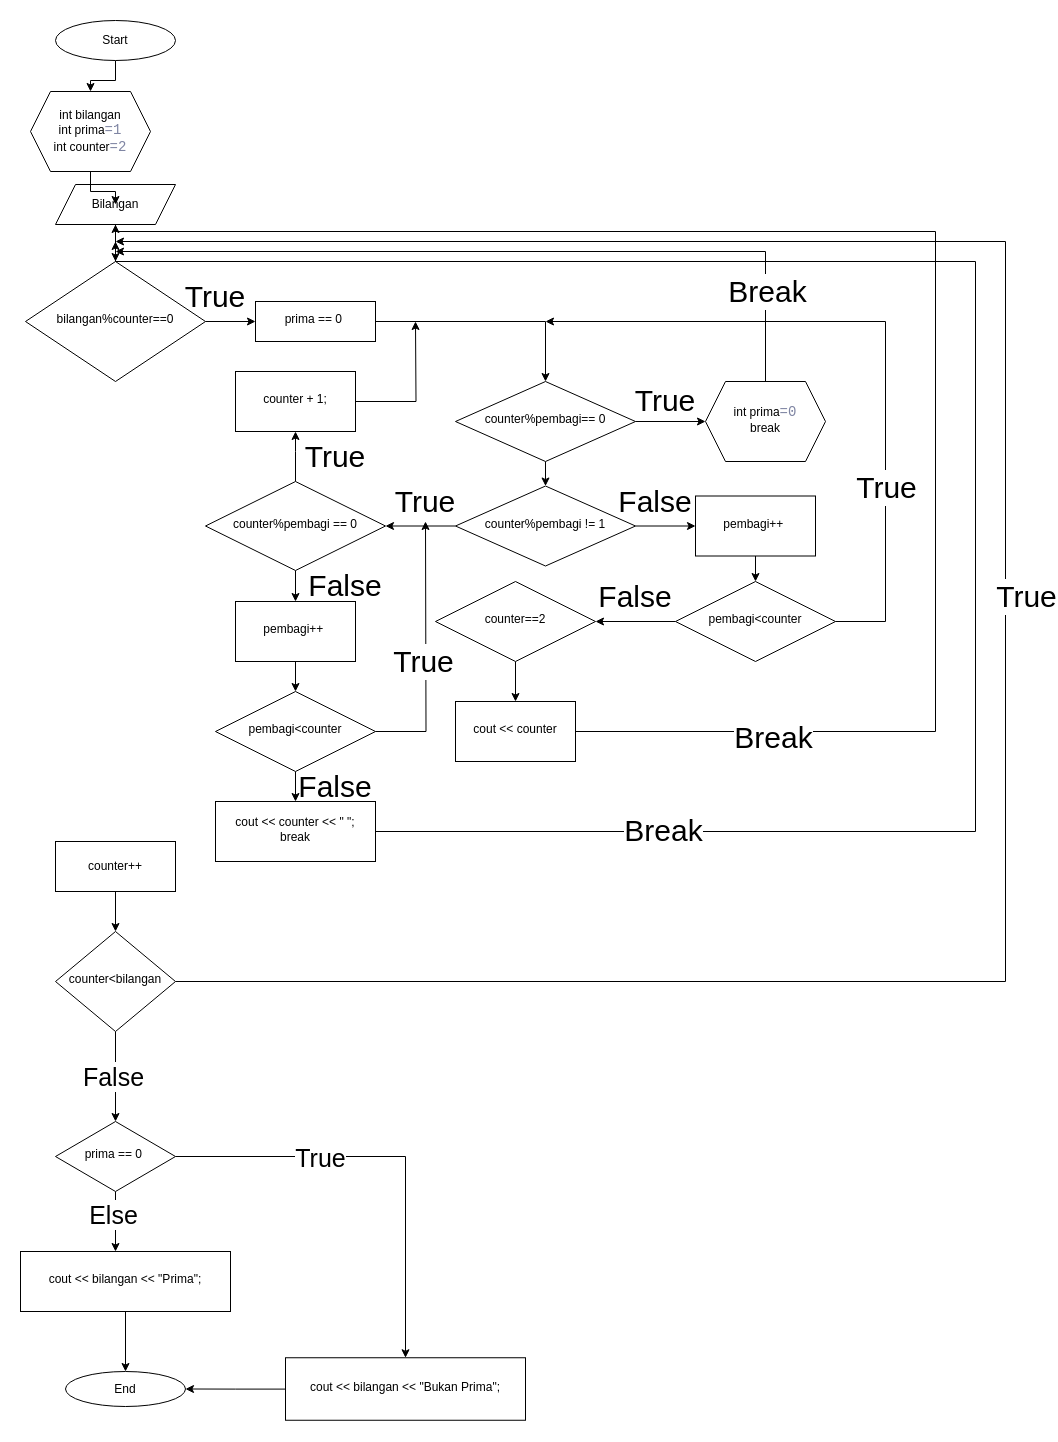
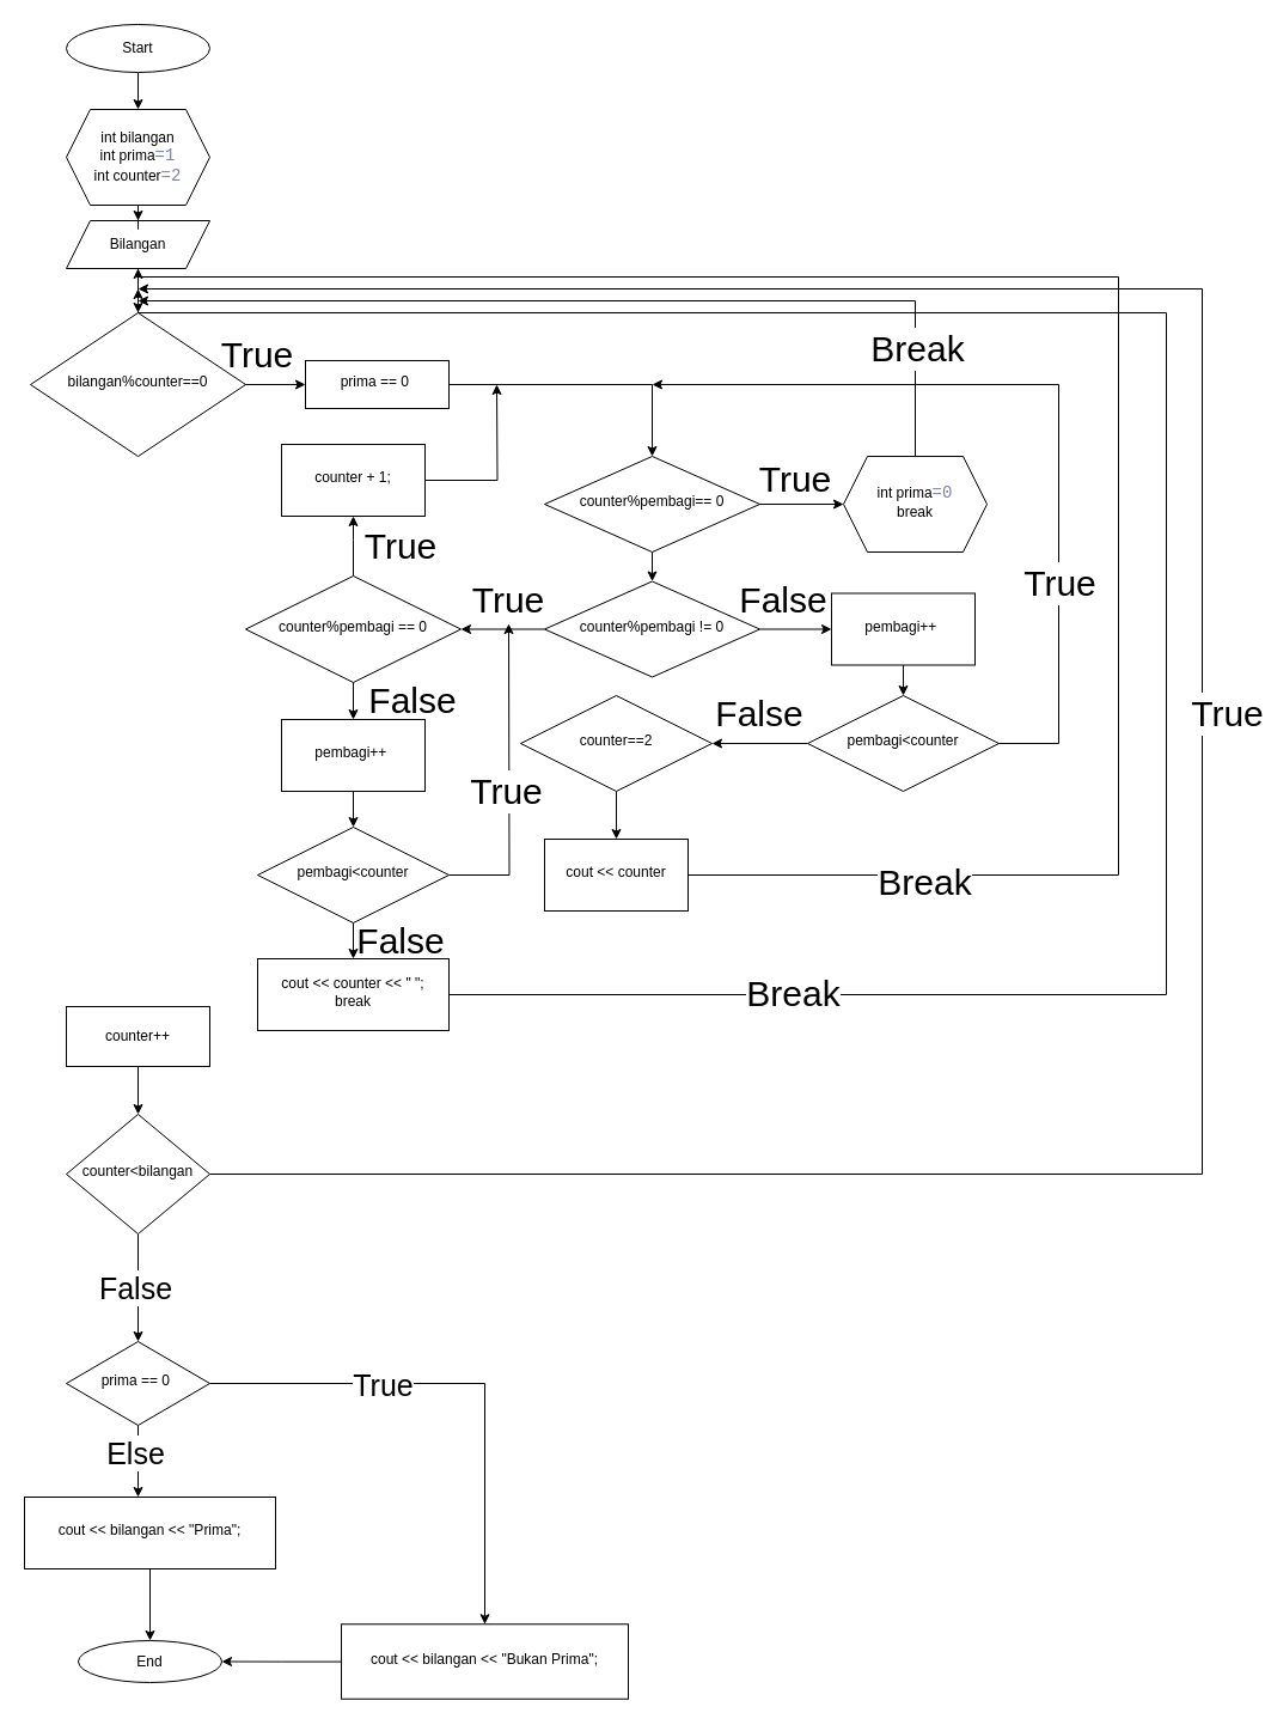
  <mxCell id="0" />
  <mxCell id="1" parent="0" />
  <mxCell id="2" value="" style="edgeStyle=orthogonalEdgeStyle;rounded=0;orthogonalLoop=1;jettySize=auto;html=1;" edge="1" parent="1" source="3" target="8"><mxGeometry relative="1" as="geometry" /></mxCell>
  <mxCell id="3" value="Start" style="ellipse;whiteSpace=wrap;html=1;" vertex="1" parent="1"><mxGeometry x="55" y="20" width="120" height="40" as="geometry" /></mxCell>
  <mxCell id="4" value="End" style="ellipse;whiteSpace=wrap;html=1;" vertex="1" parent="1"><mxGeometry x="65" y="1371" width="120" height="35" as="geometry" /></mxCell>
  <mxCell id="5" value="" style="edgeStyle=orthogonalEdgeStyle;rounded=0;orthogonalLoop=1;jettySize=auto;html=1;" edge="1" parent="1" source="6" target="10"><mxGeometry relative="1" as="geometry" /></mxCell>
  <mxCell id="6" value="Bilangan" style="shape=parallelogram;perimeter=parallelogramPerimeter;whiteSpace=wrap;html=1;fixedSize=1;" vertex="1" parent="1"><mxGeometry x="55" y="184" width="120" height="40" as="geometry" /></mxCell>
  <mxCell id="7" value="" style="edgeStyle=orthogonalEdgeStyle;rounded=0;orthogonalLoop=1;jettySize=auto;html=1;" edge="1" parent="1" source="8" target="6"><mxGeometry relative="1" as="geometry" /></mxCell>
- <mxCell id="8" value="int bilangan&lt;br&gt;int prima&lt;span style=&quot;font-family: Consolas, &amp;quot;Courier New&amp;quot;, monospace; font-size: 14px; color: rgb(127, 133, 163);&quot;&gt;=1&lt;br&gt;&lt;/span&gt;int counter&lt;span style=&quot;font-family: Consolas, &amp;quot;Courier New&amp;quot;, monospace; font-size: 14px; color: rgb(127, 133, 163);&quot;&gt;=2&lt;/span&gt;&lt;span style=&quot;font-family: Consolas, &amp;quot;Courier New&amp;quot;, monospace; font-size: 14px;&quot;&gt;&lt;font color=&quot;#ff7f11&quot;&gt;&lt;br&gt;&lt;/font&gt;&lt;/span&gt;" style="shape=hexagon;perimeter=hexagonPerimeter2;whiteSpace=wrap;html=1;fixedSize=1;" vertex="1" parent="1"><mxGeometry x="30" y="91" width="120" height="80" as="geometry" /></mxCell>
+ <mxCell id="8" value="int bilangan&lt;br&gt;int prima&lt;span style=&quot;font-family: Consolas, &amp;quot;Courier New&amp;quot;, monospace; font-size: 14px; color: rgb(127, 133, 163);&quot;&gt;=1&lt;br&gt;&lt;/span&gt;int counter&lt;span style=&quot;font-family: Consolas, &amp;quot;Courier New&amp;quot;, monospace; font-size: 14px; color: rgb(127, 133, 163);&quot;&gt;=2&lt;/span&gt;&lt;span style=&quot;font-family: Consolas, &amp;quot;Courier New&amp;quot;, monospace; font-size: 14px;&quot;&gt;&lt;font color=&quot;#ff7f11&quot;&gt;&lt;br&gt;&lt;/font&gt;&lt;/span&gt;" style="shape=hexagon;perimeter=hexagonPerimeter2;whiteSpace=wrap;html=1;fixedSize=1;" vertex="1" parent="1"><mxGeometry x="55" y="91" width="120" height="80" as="geometry" /></mxCell>
  <mxCell id="9" value="" style="edgeStyle=orthogonalEdgeStyle;rounded=0;orthogonalLoop=1;jettySize=auto;html=1;fontSize=25;" edge="1" parent="1" source="10" target="20"><mxGeometry relative="1" as="geometry" /></mxCell>
  <mxCell id="10" value="bilangan%counter==0" style="rhombus;whiteSpace=wrap;html=1;shadow=0;fontFamily=Helvetica;fontSize=12;align=center;strokeWidth=1;spacing=6;spacingTop=-4;" vertex="1" parent="1"><mxGeometry x="25" y="261" width="180" height="120" as="geometry" /></mxCell>
  <mxCell id="11" value="" style="edgeStyle=orthogonalEdgeStyle;rounded=0;orthogonalLoop=1;jettySize=auto;html=1;fontSize=100;" edge="1" parent="1" source="16"><mxGeometry relative="1" as="geometry"><Array as="points"><mxPoint x="1005" y="981" /><mxPoint x="1005" y="241" /></Array><mxPoint x="115" y="241" as="targetPoint" /></mxGeometry></mxCell>
  <mxCell id="12" value="&lt;span style=&quot;color: rgba(0, 0, 0, 0); font-family: monospace; font-size: 0px; text-align: start; background-color: rgb(248, 249, 250);&quot;&gt;%3CmxGraphModel%3E%3Croot%3E%3CmxCell%20id%3D%220%22%2F%3E%3CmxCell%20id%3D%221%22%20parent%3D%220%22%2F%3E%3CmxCell%20id%3D%222%22%20value%3D%22True%22%20style%3D%22edgeLabel%3Bhtml%3D1%3Balign%3Dcenter%3BverticalAlign%3Dmiddle%3Bresizable%3D0%3Bpoints%3D%5B%5D%3BfontSize%3D30%3B%22%20vertex%3D%221%22%20connectable%3D%220%22%20parent%3D%221%22%3E%3CmxGeometry%20x%3D%22597.044%22%20y%3D%22648.401%22%20as%3D%22geometry%22%2F%3E%3C%2FmxCell%3E%3C%2Froot%3E%3C%2FmxGraphModel%3ETrue&lt;/span&gt;" style="edgeLabel;html=1;align=center;verticalAlign=middle;resizable=0;points=[];fontSize=30;" vertex="1" connectable="0" parent="11"><mxGeometry x="-0.7" y="1" relative="1" as="geometry"><mxPoint as="offset" /></mxGeometry></mxCell>
  <mxCell id="13" value="True" style="edgeLabel;html=1;align=center;verticalAlign=middle;resizable=0;points=[];fontSize=30;" vertex="1" connectable="0" parent="11"><mxGeometry x="-0.704" y="5" relative="1" as="geometry"><mxPoint x="486" y="-381" as="offset" /></mxGeometry></mxCell>
  <mxCell id="14" value="" style="edgeStyle=orthogonalEdgeStyle;rounded=0;orthogonalLoop=1;jettySize=auto;html=1;fontSize=25;" edge="1" parent="1" source="16" target="29"><mxGeometry relative="1" as="geometry" /></mxCell>
  <mxCell id="15" value="False" style="edgeLabel;html=1;align=center;verticalAlign=middle;resizable=0;points=[];fontSize=25;" vertex="1" connectable="0" parent="14"><mxGeometry x="-0.333" y="-3" relative="1" as="geometry"><mxPoint y="14" as="offset" /></mxGeometry></mxCell>
  <mxCell id="16" value="counter&amp;lt;bilangan" style="rhombus;whiteSpace=wrap;html=1;shadow=0;fontFamily=Helvetica;fontSize=12;align=center;strokeWidth=1;spacing=6;spacingTop=-4;" vertex="1" parent="1"><mxGeometry x="55" y="931" width="120" height="100" as="geometry" /></mxCell>
  <mxCell id="17" value="" style="edgeStyle=orthogonalEdgeStyle;rounded=0;orthogonalLoop=1;jettySize=auto;html=1;" edge="1" parent="1" source="18" target="16"><mxGeometry relative="1" as="geometry" /></mxCell>
  <mxCell id="18" value="counter++" style="rounded=0;whiteSpace=wrap;html=1;" vertex="1" parent="1"><mxGeometry x="55" y="841" width="120" height="50" as="geometry" /></mxCell>
  <mxCell id="19" value="" style="edgeStyle=orthogonalEdgeStyle;rounded=0;orthogonalLoop=1;jettySize=auto;html=1;" edge="1" parent="1" source="20" target="32"><mxGeometry relative="1" as="geometry" /></mxCell>
  <mxCell id="20" value="prima == 0&amp;nbsp;" style="whiteSpace=wrap;html=1;shadow=0;strokeWidth=1;spacing=6;spacingTop=-4;" vertex="1" parent="1"><mxGeometry x="255" y="301" width="120" height="40" as="geometry" /></mxCell>
  <mxCell id="21" value="" style="edgeStyle=orthogonalEdgeStyle;rounded=0;orthogonalLoop=1;jettySize=auto;html=1;fontSize=25;" edge="1" parent="1" source="29" target="26"><mxGeometry relative="1" as="geometry"><Array as="points"><mxPoint x="405" y="1156" /></Array></mxGeometry></mxCell>
  <mxCell id="22" value="True" style="edgeLabel;html=1;align=center;verticalAlign=middle;resizable=0;points=[];fontSize=25;" vertex="1" connectable="0" parent="21"><mxGeometry x="-0.415" y="3" relative="1" as="geometry"><mxPoint x="18" y="3" as="offset" /></mxGeometry></mxCell>
  <mxCell id="23" value="" style="edgeStyle=orthogonalEdgeStyle;rounded=0;orthogonalLoop=1;jettySize=auto;html=1;fontSize=25;" edge="1" parent="1" source="29" target="28"><mxGeometry relative="1" as="geometry"><Array as="points"><mxPoint x="115" y="1271" /><mxPoint x="115" y="1271" /></Array></mxGeometry></mxCell>
  <mxCell id="24" value="Else" style="edgeLabel;html=1;align=center;verticalAlign=middle;resizable=0;points=[];fontSize=25;" vertex="1" connectable="0" parent="23"><mxGeometry x="-0.273" y="-3" relative="1" as="geometry"><mxPoint as="offset" /></mxGeometry></mxCell>
  <mxCell id="25" value="" style="edgeStyle=orthogonalEdgeStyle;rounded=0;orthogonalLoop=1;jettySize=auto;html=1;" edge="1" parent="1" source="26" target="4"><mxGeometry relative="1" as="geometry" /></mxCell>
  <mxCell id="26" value="cout &amp;lt;&amp;lt; bilangan &amp;lt;&amp;lt; &quot;Bukan Prima&quot;;" style="whiteSpace=wrap;html=1;shadow=0;strokeWidth=1;spacing=6;spacingTop=-4;" vertex="1" parent="1"><mxGeometry x="285" y="1357.25" width="240" height="62.5" as="geometry" /></mxCell>
  <mxCell id="27" value="" style="edgeStyle=orthogonalEdgeStyle;rounded=0;orthogonalLoop=1;jettySize=auto;html=1;" edge="1" parent="1" source="28" target="4"><mxGeometry relative="1" as="geometry" /></mxCell>
  <mxCell id="28" value="cout &amp;lt;&amp;lt; bilangan &amp;lt;&amp;lt; &quot;Prima&quot;;" style="whiteSpace=wrap;html=1;shadow=0;strokeWidth=1;spacing=6;spacingTop=-4;" vertex="1" parent="1"><mxGeometry x="20" y="1251" width="210" height="60" as="geometry" /></mxCell>
  <mxCell id="29" value="prima == 0&amp;nbsp;" style="rhombus;whiteSpace=wrap;html=1;shadow=0;fontFamily=Helvetica;fontSize=12;align=center;strokeWidth=1;spacing=6;spacingTop=-4;" vertex="1" parent="1"><mxGeometry x="55" y="1121" width="120" height="70" as="geometry" /></mxCell>
  <mxCell id="30" value="" style="edgeStyle=orthogonalEdgeStyle;rounded=0;orthogonalLoop=1;jettySize=auto;html=1;" edge="1" parent="1" source="32" target="35"><mxGeometry relative="1" as="geometry" /></mxCell>
  <mxCell id="31" value="" style="edgeStyle=orthogonalEdgeStyle;rounded=0;orthogonalLoop=1;jettySize=auto;html=1;startArrow=none;exitX=1;exitY=0.5;exitDx=0;exitDy=0;" edge="1" parent="1" source="32" target="38"><mxGeometry relative="1" as="geometry" /></mxCell>
  <mxCell id="32" value="counter%pembagi== 0" style="rhombus;whiteSpace=wrap;html=1;shadow=0;strokeWidth=1;spacing=6;spacingTop=-4;" vertex="1" parent="1"><mxGeometry x="455" y="381" width="180" height="80" as="geometry" /></mxCell>
  <mxCell id="33" value="" style="edgeStyle=orthogonalEdgeStyle;rounded=0;orthogonalLoop=1;jettySize=auto;html=1;" edge="1" parent="1" source="35" target="41"><mxGeometry relative="1" as="geometry" /></mxCell>
  <mxCell id="34" value="" style="edgeStyle=orthogonalEdgeStyle;rounded=0;orthogonalLoop=1;jettySize=auto;html=1;fontSize=30;" edge="1" parent="1" source="35" target="54"><mxGeometry relative="1" as="geometry" /></mxCell>
- <mxCell id="35" value="counter%pembagi != 1" style="rhombus;whiteSpace=wrap;html=1;shadow=0;strokeWidth=1;spacing=6;spacingTop=-4;" vertex="1" parent="1"><mxGeometry x="455" y="485.5" width="180" height="80" as="geometry" /></mxCell>
+ <mxCell id="35" value="counter%pembagi != 0" style="rhombus;whiteSpace=wrap;html=1;shadow=0;strokeWidth=1;spacing=6;spacingTop=-4;" vertex="1" parent="1"><mxGeometry x="455" y="485.5" width="180" height="80" as="geometry" /></mxCell>
  <mxCell id="36" style="edgeStyle=orthogonalEdgeStyle;rounded=0;orthogonalLoop=1;jettySize=auto;html=1;fontSize=30;" edge="1" parent="1" source="38"><mxGeometry relative="1" as="geometry"><mxPoint x="115" y="251" as="targetPoint" /><Array as="points"><mxPoint x="765" y="251" /></Array></mxGeometry></mxCell>
  <mxCell id="37" value="Break" style="edgeLabel;html=1;align=center;verticalAlign=middle;resizable=0;points=[];fontSize=30;" vertex="1" connectable="0" parent="36"><mxGeometry x="-0.756" y="-1" relative="1" as="geometry"><mxPoint y="4" as="offset" /></mxGeometry></mxCell>
  <mxCell id="38" value="int prima&lt;font face=&quot;Consolas, Courier New, monospace&quot; color=&quot;#7f85a3&quot;&gt;&lt;span style=&quot;font-size: 14px;&quot;&gt;=0&lt;br&gt;&lt;/span&gt;&lt;/font&gt;break" style="shape=hexagon;perimeter=hexagonPerimeter2;whiteSpace=wrap;html=1;fixedSize=1;shadow=0;strokeWidth=1;spacing=6;spacingTop=-4;" vertex="1" parent="1"><mxGeometry x="705" y="381" width="120" height="80" as="geometry" /></mxCell>
  <mxCell id="39" value="" style="edgeStyle=orthogonalEdgeStyle;rounded=0;orthogonalLoop=1;jettySize=auto;html=1;" edge="1" parent="1" source="41" target="43"><mxGeometry relative="1" as="geometry"><Array as="points"><mxPoint x="295" y="451" /><mxPoint x="295" y="451" /></Array></mxGeometry></mxCell>
  <mxCell id="40" value="" style="edgeStyle=orthogonalEdgeStyle;rounded=0;orthogonalLoop=1;jettySize=auto;html=1;" edge="1" parent="1" source="41" target="45"><mxGeometry relative="1" as="geometry" /></mxCell>
  <mxCell id="41" value="counter%pembagi ==&amp;nbsp;0" style="rhombus;whiteSpace=wrap;html=1;shadow=0;strokeWidth=1;spacing=6;spacingTop=-4;" vertex="1" parent="1"><mxGeometry x="205" y="481" width="180" height="89" as="geometry" /></mxCell>
  <mxCell id="42" style="edgeStyle=orthogonalEdgeStyle;rounded=0;orthogonalLoop=1;jettySize=auto;html=1;" edge="1" parent="1" source="43"><mxGeometry relative="1" as="geometry"><mxPoint x="415" y="321" as="targetPoint" /></mxGeometry></mxCell>
  <mxCell id="43" value="counter&amp;nbsp;+ 1;" style="whiteSpace=wrap;html=1;shadow=0;strokeWidth=1;spacing=6;spacingTop=-4;" vertex="1" parent="1"><mxGeometry x="235" y="371" width="120" height="60" as="geometry" /></mxCell>
  <mxCell id="44" value="" style="edgeStyle=orthogonalEdgeStyle;rounded=0;orthogonalLoop=1;jettySize=auto;html=1;" edge="1" parent="1" source="45" target="49"><mxGeometry relative="1" as="geometry" /></mxCell>
  <mxCell id="45" value="pembagi++&amp;nbsp;" style="whiteSpace=wrap;html=1;shadow=0;strokeWidth=1;spacing=6;spacingTop=-4;" vertex="1" parent="1"><mxGeometry x="235" y="601" width="120" height="60" as="geometry" /></mxCell>
  <mxCell id="46" style="edgeStyle=orthogonalEdgeStyle;rounded=0;orthogonalLoop=1;jettySize=auto;html=1;" edge="1" parent="1" source="49"><mxGeometry relative="1" as="geometry"><mxPoint x="425" y="521" as="targetPoint" /></mxGeometry></mxCell>
  <mxCell id="47" value="True" style="edgeLabel;html=1;align=center;verticalAlign=middle;resizable=0;points=[];fontSize=30;" vertex="1" connectable="0" parent="46"><mxGeometry x="-0.061" y="3" relative="1" as="geometry"><mxPoint y="1" as="offset" /></mxGeometry></mxCell>
  <mxCell id="48" value="" style="edgeStyle=orthogonalEdgeStyle;rounded=0;orthogonalLoop=1;jettySize=auto;html=1;" edge="1" parent="1" source="49" target="52"><mxGeometry relative="1" as="geometry" /></mxCell>
  <mxCell id="49" value="pembagi&amp;lt;counter" style="rhombus;whiteSpace=wrap;html=1;shadow=0;strokeWidth=1;spacing=6;spacingTop=-4;" vertex="1" parent="1"><mxGeometry x="215" y="691" width="160" height="80" as="geometry" /></mxCell>
  <mxCell id="50" style="edgeStyle=orthogonalEdgeStyle;rounded=0;orthogonalLoop=1;jettySize=auto;html=1;" edge="1" parent="1" source="52"><mxGeometry relative="1" as="geometry"><mxPoint x="115" y="241" as="targetPoint" /><Array as="points"><mxPoint x="975" y="831" /><mxPoint x="975" y="261" /><mxPoint x="115" y="261" /></Array></mxGeometry></mxCell>
  <mxCell id="51" value="&lt;font style=&quot;font-size: 30px;&quot;&gt;Break&lt;/font&gt;" style="edgeLabel;html=1;align=center;verticalAlign=middle;resizable=0;points=[];" vertex="1" connectable="0" parent="50"><mxGeometry x="-0.72" y="2" relative="1" as="geometry"><mxPoint as="offset" /></mxGeometry></mxCell>
  <mxCell id="52" value="cout &amp;lt;&amp;lt; counter &amp;lt;&amp;lt; &quot; &quot;;&lt;br&gt;break" style="whiteSpace=wrap;html=1;shadow=0;strokeWidth=1;spacing=6;spacingTop=-4;" vertex="1" parent="1"><mxGeometry x="215" y="801" width="160" height="60" as="geometry" /></mxCell>
  <mxCell id="53" value="" style="edgeStyle=orthogonalEdgeStyle;rounded=0;orthogonalLoop=1;jettySize=auto;html=1;fontSize=30;" edge="1" parent="1" source="54" target="58"><mxGeometry relative="1" as="geometry" /></mxCell>
  <mxCell id="54" value="pembagi++&amp;nbsp;" style="whiteSpace=wrap;html=1;shadow=0;strokeWidth=1;spacing=6;spacingTop=-4;" vertex="1" parent="1"><mxGeometry x="695" y="495.5" width="120" height="60" as="geometry" /></mxCell>
  <mxCell id="55" style="edgeStyle=orthogonalEdgeStyle;rounded=0;orthogonalLoop=1;jettySize=auto;html=1;fontSize=30;" edge="1" parent="1" source="58"><mxGeometry relative="1" as="geometry"><mxPoint x="545" y="321" as="targetPoint" /><Array as="points"><mxPoint x="885" y="621" /><mxPoint x="885" y="321" /></Array></mxGeometry></mxCell>
  <mxCell id="56" value="True" style="edgeLabel;html=1;align=center;verticalAlign=middle;resizable=0;points=[];fontSize=30;" vertex="1" connectable="0" parent="55"><mxGeometry x="-0.47" y="-12" relative="1" as="geometry"><mxPoint x="-12" y="-2" as="offset" /></mxGeometry></mxCell>
  <mxCell id="57" value="" style="edgeStyle=orthogonalEdgeStyle;rounded=0;orthogonalLoop=1;jettySize=auto;html=1;fontSize=30;" edge="1" parent="1" source="58" target="60"><mxGeometry relative="1" as="geometry" /></mxCell>
  <mxCell id="58" value="pembagi&amp;lt;counter" style="rhombus;whiteSpace=wrap;html=1;shadow=0;strokeWidth=1;spacing=6;spacingTop=-4;" vertex="1" parent="1"><mxGeometry x="675" y="581" width="160" height="80" as="geometry" /></mxCell>
  <mxCell id="59" value="" style="edgeStyle=orthogonalEdgeStyle;rounded=0;orthogonalLoop=1;jettySize=auto;html=1;fontSize=30;" edge="1" parent="1" source="60" target="63"><mxGeometry relative="1" as="geometry" /></mxCell>
  <mxCell id="60" value="counter==2" style="rhombus;whiteSpace=wrap;html=1;shadow=0;strokeWidth=1;spacing=6;spacingTop=-4;" vertex="1" parent="1"><mxGeometry x="435" y="581" width="160" height="80" as="geometry" /></mxCell>
  <mxCell id="61" style="edgeStyle=orthogonalEdgeStyle;rounded=0;orthogonalLoop=1;jettySize=auto;html=1;entryX=0.5;entryY=1;entryDx=0;entryDy=0;fontSize=30;" edge="1" parent="1" source="63" target="6"><mxGeometry relative="1" as="geometry"><Array as="points"><mxPoint x="935" y="731" /><mxPoint x="935" y="231" /><mxPoint x="115" y="231" /></Array></mxGeometry></mxCell>
  <mxCell id="62" value="Break" style="edgeLabel;html=1;align=center;verticalAlign=middle;resizable=0;points=[];fontSize=30;" vertex="1" connectable="0" parent="61"><mxGeometry x="-0.767" y="-5" relative="1" as="geometry"><mxPoint as="offset" /></mxGeometry></mxCell>
  <mxCell id="63" value="cout &amp;lt;&amp;lt; counter" style="whiteSpace=wrap;html=1;shadow=0;strokeWidth=1;spacing=6;spacingTop=-4;" vertex="1" parent="1"><mxGeometry x="455" y="701" width="120" height="60" as="geometry" /></mxCell>
  <mxCell id="64" value="True" style="text;html=1;strokeColor=none;fillColor=none;align=center;verticalAlign=middle;whiteSpace=wrap;rounded=0;fontSize=30;" vertex="1" parent="1"><mxGeometry x="305" y="441" width="60" height="30" as="geometry" /></mxCell>
  <mxCell id="65" value="False" style="text;html=1;strokeColor=none;fillColor=none;align=center;verticalAlign=middle;whiteSpace=wrap;rounded=0;fontSize=30;" vertex="1" parent="1"><mxGeometry x="315" y="570" width="60" height="30" as="geometry" /></mxCell>
  <mxCell id="66" value="False" style="text;html=1;strokeColor=none;fillColor=none;align=center;verticalAlign=middle;whiteSpace=wrap;rounded=0;fontSize=30;" vertex="1" parent="1"><mxGeometry x="305" y="771" width="60" height="30" as="geometry" /></mxCell>
  <mxCell id="67" value="True" style="text;html=1;strokeColor=none;fillColor=none;align=center;verticalAlign=middle;whiteSpace=wrap;rounded=0;fontSize=30;" vertex="1" parent="1"><mxGeometry x="635" y="385" width="60" height="30" as="geometry" /></mxCell>
  <mxCell id="68" value="True" style="text;html=1;strokeColor=none;fillColor=none;align=center;verticalAlign=middle;whiteSpace=wrap;rounded=0;fontSize=30;" vertex="1" parent="1"><mxGeometry x="395" y="486" width="60" height="30" as="geometry" /></mxCell>
  <mxCell id="69" value="False" style="text;html=1;strokeColor=none;fillColor=none;align=center;verticalAlign=middle;whiteSpace=wrap;rounded=0;fontSize=30;" vertex="1" parent="1"><mxGeometry x="625" y="486" width="60" height="30" as="geometry" /></mxCell>
  <mxCell id="70" value="False" style="text;html=1;strokeColor=none;fillColor=none;align=center;verticalAlign=middle;whiteSpace=wrap;rounded=0;fontSize=30;" vertex="1" parent="1"><mxGeometry x="605" y="581" width="60" height="30" as="geometry" /></mxCell>
  <mxCell id="71" value="True" style="text;html=1;strokeColor=none;fillColor=none;align=center;verticalAlign=middle;whiteSpace=wrap;rounded=0;fontSize=30;" vertex="1" parent="1"><mxGeometry x="185" y="281" width="60" height="30" as="geometry" /></mxCell>
